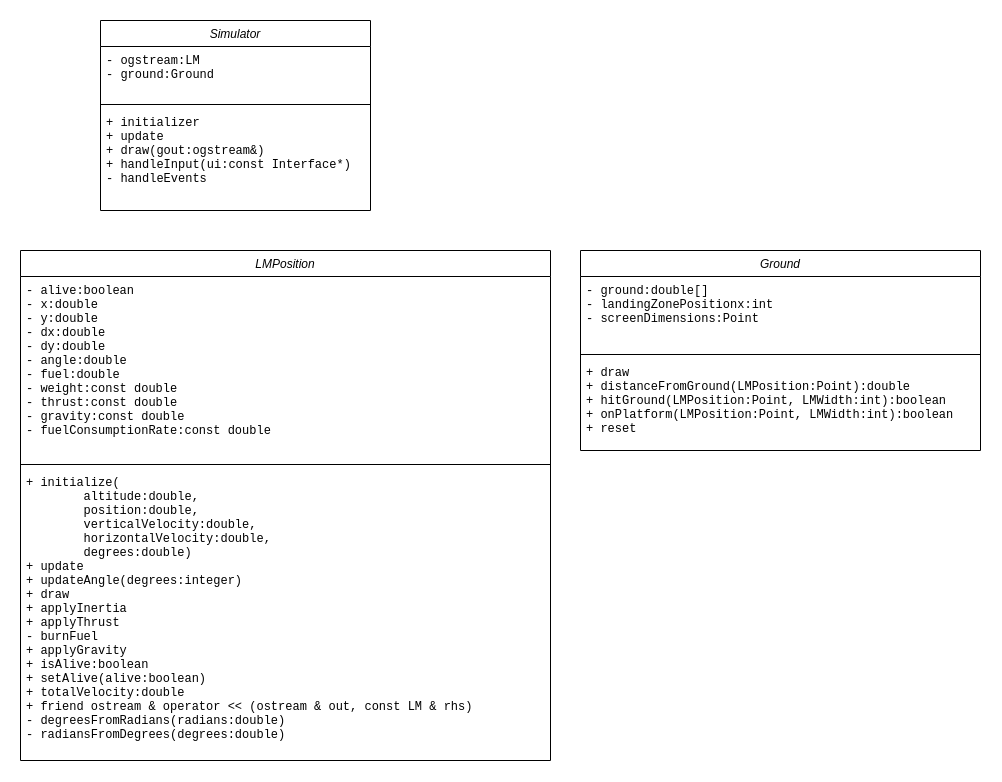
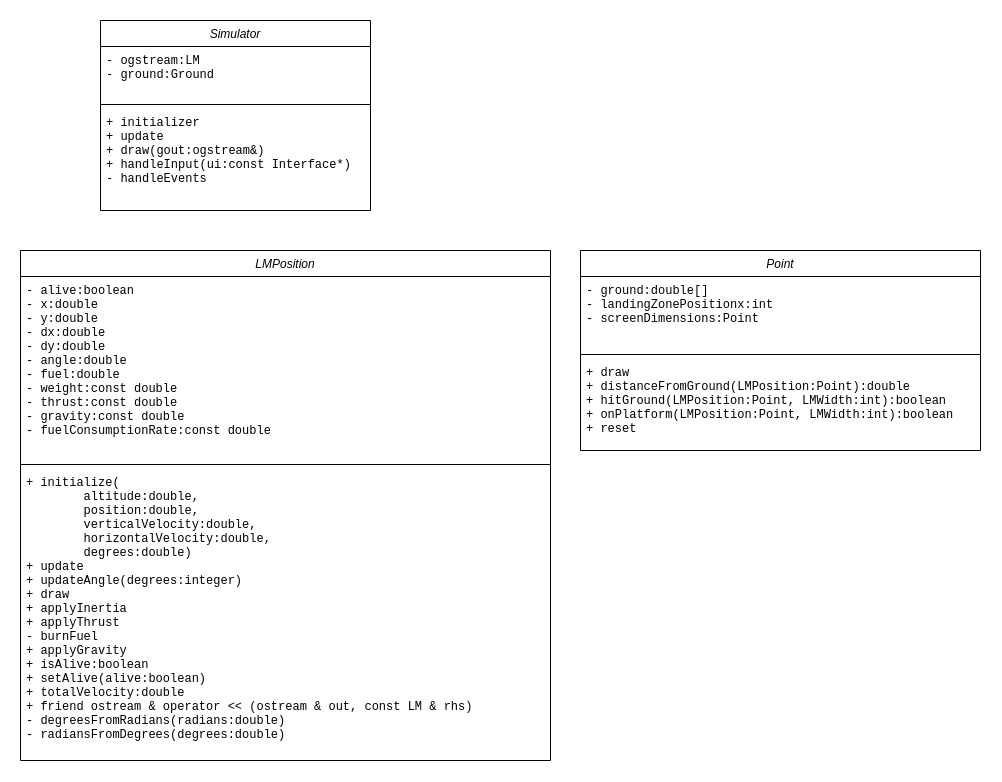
  <mxCell id="0" />
  <mxCell id="1" parent="0" />
  <mxCell id="2" value="LMPosition" style="swimlane;fontStyle=2;align=center;verticalAlign=top;childLayout=stackLayout;horizontal=1;startSize=26;horizontalStack=0;resizeParent=1;resizeLast=0;collapsible=1;marginBottom=0;rounded=0;shadow=0;strokeWidth=1;" parent="1" vertex="1"><mxGeometry x="20" y="250" width="530" height="510" as="geometry"><mxRectangle x="230" y="140" width="160" height="26" as="alternateBounds" /></mxGeometry></mxCell>
  <mxCell id="3" value="- alive:boolean&#10;- x:double&#10;- y:double&#10;- dx:double&#10;- dy:double&#10;- angle:double&#10;- fuel:double&#10;- weight:const double&#10;- thrust:const double&#10;- gravity:const double&#10;- fuelConsumptionRate:const double" style="text;align=left;verticalAlign=top;spacingLeft=4;spacingRight=4;overflow=hidden;rotatable=0;points=[[0,0.5],[1,0.5]];portConstraint=eastwest;rounded=0;shadow=0;html=0;fontFamily=Courier New;fontStyle=0" parent="2" vertex="1"><mxGeometry y="26" width="530" height="184" as="geometry" /></mxCell>
  <mxCell id="4" value="" style="line;html=1;strokeWidth=1;align=left;verticalAlign=middle;spacingTop=-1;spacingLeft=3;spacingRight=3;rotatable=0;labelPosition=right;points=[];portConstraint=eastwest;" parent="2" vertex="1"><mxGeometry y="210" width="530" height="8" as="geometry" /></mxCell>
  <mxCell id="5" value="+ initialize(&#10;        altitude:double,&#10;        position:double,&#10;        verticalVelocity:double,&#10;        horizontalVelocity:double,&#10;        degrees:double)&#10;+ update&#10;+ updateAngle(degrees:integer)&#10;+ draw&#10;+ applyInertia&#10;+ applyThrust&#10;- burnFuel&#10;+ applyGravity&#10;+ isAlive:boolean&#10;+ setAlive(alive:boolean)&#10;+ totalVelocity:double&#10;+ friend ostream &amp; operator &lt;&lt; (ostream &amp; out, const LM &amp; rhs)&#10;- degreesFromRadians(radians:double)&#10;- radiansFromDegrees(degrees:double)" style="text;align=left;verticalAlign=top;spacingLeft=4;spacingRight=4;overflow=hidden;rotatable=0;points=[[0,0.5],[1,0.5]];portConstraint=eastwest;fontFamily=Courier New;" parent="2" vertex="1"><mxGeometry y="218" width="530" height="292" as="geometry" /></mxCell>
- <mxCell id="6" value="Ground" style="swimlane;fontStyle=2;align=center;verticalAlign=top;childLayout=stackLayout;horizontal=1;startSize=26;horizontalStack=0;resizeParent=1;resizeLast=0;collapsible=1;marginBottom=0;rounded=0;shadow=0;strokeWidth=1;" vertex="1" parent="1"><mxGeometry x="580" y="250" width="400" height="200" as="geometry"><mxRectangle x="230" y="140" width="160" height="26" as="alternateBounds" /></mxGeometry></mxCell>
+ <mxCell id="6" value="Point" style="swimlane;fontStyle=2;align=center;verticalAlign=top;childLayout=stackLayout;horizontal=1;startSize=26;horizontalStack=0;resizeParent=1;resizeLast=0;collapsible=1;marginBottom=0;rounded=0;shadow=0;strokeWidth=1;" vertex="1" parent="1"><mxGeometry x="580" y="250" width="400" height="200" as="geometry"><mxRectangle x="230" y="140" width="160" height="26" as="alternateBounds" /></mxGeometry></mxCell>
  <mxCell id="7" value="- ground:double[]&#10;- landingZonePositionx:int&#10;- screenDimensions:Point" style="text;align=left;verticalAlign=top;spacingLeft=4;spacingRight=4;overflow=hidden;rotatable=0;points=[[0,0.5],[1,0.5]];portConstraint=eastwest;rounded=0;shadow=0;html=0;fontFamily=Courier New;fontStyle=0" vertex="1" parent="6"><mxGeometry y="26" width="400" height="74" as="geometry" /></mxCell>
  <mxCell id="8" value="" style="line;html=1;strokeWidth=1;align=left;verticalAlign=middle;spacingTop=-1;spacingLeft=3;spacingRight=3;rotatable=0;labelPosition=right;points=[];portConstraint=eastwest;" vertex="1" parent="6"><mxGeometry y="100" width="400" height="8" as="geometry" /></mxCell>
  <mxCell id="9" value="+ draw&#10;+ distanceFromGround(LMPosition:Point):double&#10;+ hitGround(LMPosition:Point, LMWidth:int):boolean&#10;+ onPlatform(LMPosition:Point, LMWidth:int):boolean&#10;+ reset" style="text;align=left;verticalAlign=top;spacingLeft=4;spacingRight=4;overflow=hidden;rotatable=0;points=[[0,0.5],[1,0.5]];portConstraint=eastwest;fontFamily=Courier New;" vertex="1" parent="6"><mxGeometry y="108" width="400" height="92" as="geometry" /></mxCell>
  <mxCell id="10" value="Simulator" style="swimlane;fontStyle=2;align=center;verticalAlign=top;childLayout=stackLayout;horizontal=1;startSize=26;horizontalStack=0;resizeParent=1;resizeLast=0;collapsible=1;marginBottom=0;rounded=0;shadow=0;strokeWidth=1;" vertex="1" parent="1"><mxGeometry x="100" y="20" width="270" height="190" as="geometry"><mxRectangle x="230" y="140" width="160" height="26" as="alternateBounds" /></mxGeometry></mxCell>
  <mxCell id="11" value="- ogstream:LM&#10;- ground:Ground" style="text;align=left;verticalAlign=top;spacingLeft=4;spacingRight=4;overflow=hidden;rotatable=0;points=[[0,0.5],[1,0.5]];portConstraint=eastwest;rounded=0;shadow=0;html=0;fontFamily=Courier New;fontStyle=0" vertex="1" parent="10"><mxGeometry y="26" width="270" height="54" as="geometry" /></mxCell>
  <mxCell id="12" value="" style="line;html=1;strokeWidth=1;align=left;verticalAlign=middle;spacingTop=-1;spacingLeft=3;spacingRight=3;rotatable=0;labelPosition=right;points=[];portConstraint=eastwest;" vertex="1" parent="10"><mxGeometry y="80" width="270" height="8" as="geometry" /></mxCell>
  <mxCell id="13" value="+ initializer&#10;+ update&#10;+ draw(gout:ogstream&amp;)&#10;+ handleInput(ui:const Interface*)&#10;- handleEvents" style="text;align=left;verticalAlign=top;spacingLeft=4;spacingRight=4;overflow=hidden;rotatable=0;points=[[0,0.5],[1,0.5]];portConstraint=eastwest;fontFamily=Courier New;" vertex="1" parent="10"><mxGeometry y="88" width="270" height="102" as="geometry" /></mxCell>
